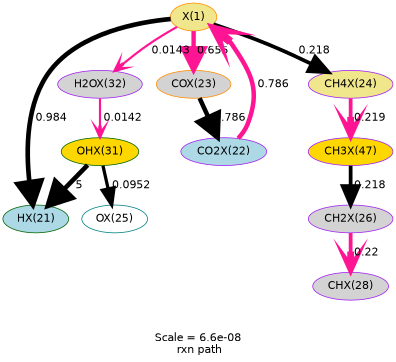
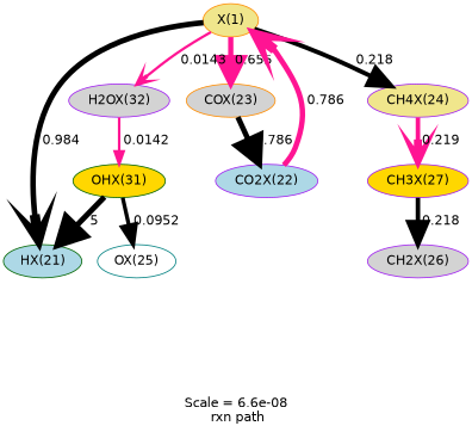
  digraph {
    fontname=Helvetica
    label="Scale = 6.6e-08\l rxn path"
    node [color=purple fillcolor=lightgrey fontname=Helvetica style=filled]
    edge [arrowhead=normal arrowsize=2.43 color=black fontname=Helvetica penwidth=4.85]
    n1 [color=darkorange fillcolor=khaki label="X(1)"]
    n2 [color=darkgreen fillcolor=lightblue label="HX(21)"]
    n3 [color=darkorange label="COX(23)"]
    n4 [label="H2OX(32)"]
    n5 [fillcolor=khaki label="CH4X(24)"]
    n6 [fillcolor=lightblue label="CO2X(22)"]
    n7 [color=darkgreen fillcolor=gold label="OHX(31)"]
-   n8 [fillcolor=gold label="CH3X(47)"]
+   n8 [fillcolor=gold label="CH3X(27)"]
    n9 [color=teal fillcolor=white label="OX(25)"]
    n10 [label="CH2X(26)"]
-   n11 [label="CHX(28)"]
-   n1 -> n2 [arrowsize=2.99 label=" 0.984" penwidth=5.99]
+   n1 -> n2 [arrowhead=vee arrowsize=2.99 label=" 0.984" penwidth=5.99]
    n1 -> n3 [arrowsize=2.84 color=deeppink label=" 0.655" penwidth=5.68]
    n1 -> n4 [arrowhead=vee arrowsize=1.4 color=deeppink label=" 0.0143" penwidth=2.79]
    n1 -> n5 [label=" 0.218"]
    n3 -> n6 [arrowsize=2.91 label=" 0.786" penwidth=5.82]
-   n4 -> n7 [arrowhead=vee arrowsize=1.39 color=deeppink label=" 0.0142" penwidth=2.79]
+   n4 -> n7 [arrowsize=1.39 color=deeppink label=" 0.0142" penwidth=2.79]
    n5 -> n8 [arrowhead=vee color=deeppink label=" 0.219"]
    n6 -> n1 [arrowhead=vee arrowsize=2.91 color=deeppink label=" 0.786" penwidth=5.82]
    n7 -> n2 [arrowsize=3 label=" 5" penwidth=6]
    n7 -> n9 [arrowsize=2.11 label=" 0.0952" penwidth=4.22]
    n8 -> n10 [label=" 0.218"]
-   n10 -> n11 [arrowhead=vee color=deeppink label=" 0.22" penwidth=4.86]
  }
